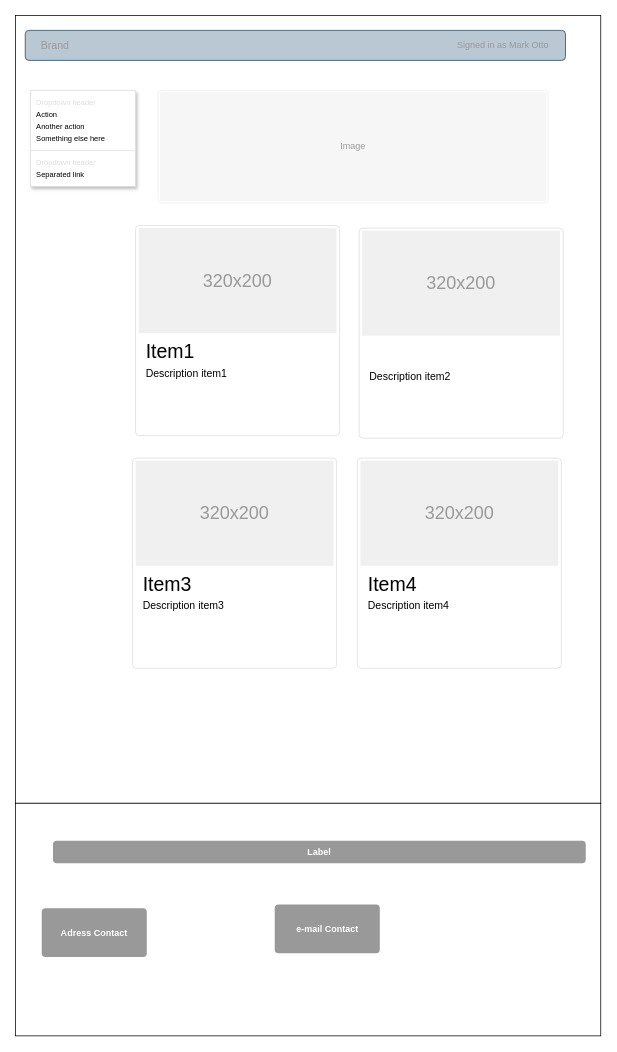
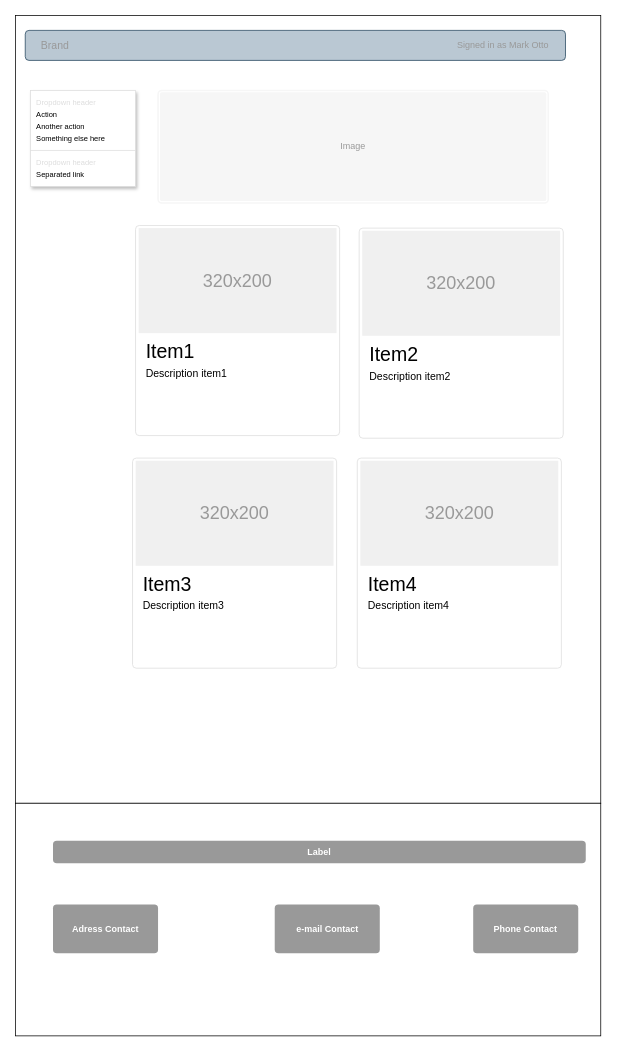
  <mxCell id="0" />
  <mxCell id="1" parent="0" />
  <mxCell id="2" value="" style="rounded=0;whiteSpace=wrap;html=1;" vertex="1" parent="1"><mxGeometry x="20" y="20" width="780" height="1050" as="geometry" /></mxCell>
  <mxCell id="3" value="" style="html=1;shadow=0;dashed=0;shape=mxgraph.bootstrap.rrect;rSize=5;fillColor=#bac8d3;strokeColor=#23445d;" vertex="1" parent="1"><mxGeometry x="33" y="40" width="720" height="40" as="geometry" /></mxCell>
  <mxCell id="4" value="Brand" style="html=1;shadow=0;dashed=0;shape=mxgraph.bootstrap.anchor;fontColor=#999999;fontSize=14;whiteSpace=wrap;resizeHeight=1;" vertex="1" parent="3"><mxGeometry width="80" height="40" relative="1" as="geometry" /></mxCell>
  <mxCell id="5" value="Signed in as Mark Otto" style="html=1;shadow=0;dashed=0;shape=mxgraph.bootstrap.anchor;fontColor=#999999;align=right;spacingRight=20;whiteSpace=wrap;resizeHeight=1;" vertex="1" parent="3"><mxGeometry x="1" width="160" height="40" relative="1" as="geometry"><mxPoint x="-160" as="offset" /></mxGeometry></mxCell>
  <mxCell id="6" value="" style="html=1;shadow=0;dashed=0;shape=mxgraph.bootstrap.rect;fillColor=#ffffff;strokeColor=#dddddd;shadow=1;whiteSpace=wrap;" vertex="1" parent="1"><mxGeometry x="40" y="120" width="140" height="128" as="geometry" /></mxCell>
  <mxCell id="7" value="Dropdown header" style="html=1;shadow=0;dashed=0;shape=mxgraph.bootstrap.rect;strokeColor=none;spacingLeft=6;align=left;fillColor=none;perimeter=none;fontColor=#dddddd;fontSize=10;whiteSpace=wrap;resizeWidth=1;" vertex="1" parent="6"><mxGeometry width="140" height="16" relative="1" as="geometry"><mxPoint y="8" as="offset" /></mxGeometry></mxCell>
  <mxCell id="8" value="Action" style="html=1;shadow=0;dashed=0;shape=mxgraph.bootstrap.rect;strokeColor=none;spacingLeft=6;align=left;fillColor=none;perimeter=none;fontSize=10;whiteSpace=wrap;resizeWidth=1;" vertex="1" parent="6"><mxGeometry width="140" height="16" relative="1" as="geometry"><mxPoint y="24" as="offset" /></mxGeometry></mxCell>
  <mxCell id="9" value="Another action" style="html=1;shadow=0;dashed=0;shape=mxgraph.bootstrap.rect;strokeColor=none;spacingLeft=6;align=left;fillColor=none;perimeter=none;fontSize=10;whiteSpace=wrap;resizeWidth=1;" vertex="1" parent="6"><mxGeometry width="140" height="16" relative="1" as="geometry"><mxPoint y="40" as="offset" /></mxGeometry></mxCell>
  <mxCell id="10" value="Something else here" style="html=1;shadow=0;dashed=0;shape=mxgraph.bootstrap.rect;strokeColor=none;spacingLeft=6;align=left;fillColor=none;perimeter=none;fontSize=10;whiteSpace=wrap;resizeWidth=1;" vertex="1" parent="6"><mxGeometry width="140" height="16" relative="1" as="geometry"><mxPoint y="56" as="offset" /></mxGeometry></mxCell>
  <mxCell id="11" value="" style="shape=line;strokeColor=#dddddd;perimeter=none;resizeWidth=1;" vertex="1" parent="6"><mxGeometry width="140" height="16" relative="1" as="geometry"><mxPoint y="72" as="offset" /></mxGeometry></mxCell>
  <mxCell id="12" value="Dropdown header" style="html=1;shadow=0;dashed=0;shape=mxgraph.bootstrap.rect;strokeColor=none;spacingLeft=6;align=left;fillColor=none;perimeter=none;fontColor=#dddddd;fontSize=10;whiteSpace=wrap;resizeWidth=1;" vertex="1" parent="6"><mxGeometry width="140" height="16" relative="1" as="geometry"><mxPoint y="88" as="offset" /></mxGeometry></mxCell>
  <mxCell id="13" value="Separated link" style="html=1;shadow=0;dashed=0;shape=mxgraph.bootstrap.rect;strokeColor=none;spacingLeft=6;align=left;fillColor=none;perimeter=none;fontSize=10;whiteSpace=wrap;resizeWidth=1;" vertex="1" parent="6"><mxGeometry width="140" height="16" relative="1" as="geometry"><mxPoint y="104" as="offset" /></mxGeometry></mxCell>
  <mxCell id="14" value="Image" style="html=1;shadow=0;dashed=0;shape=mxgraph.bootstrap.image;align=center;rSize=5;strokeColor=#f6f6f6;fillColor=#f6f6f6;fontColor=#999999;strokeWidth=2;whiteSpace=wrap;" vertex="1" parent="1"><mxGeometry x="210" y="120" width="520" height="150" as="geometry" /></mxCell>
  <mxCell id="15" value="" style="html=1;shadow=0;dashed=0;shape=mxgraph.bootstrap.rrect;fillColor=#ffffff;rSize=5;strokeColor=#dddddd;" vertex="1" parent="1"><mxGeometry x="180" y="300" width="272" height="280" as="geometry" /></mxCell>
  <mxCell id="16" value="320x200" style="shape=rect;fontSize=24;fillColor=#f0f0f0;strokeColor=none;fontColor=#999999;whiteSpace=wrap;" vertex="1" parent="15"><mxGeometry x="4.121" y="3.5" width="263.758" height="140" as="geometry" /></mxCell>
  <mxCell id="17" value="Item1" style="html=1;shadow=0;dashed=0;shape=mxgraph.bootstrap.anchor;fontSize=26;align=left;whiteSpace=wrap;" vertex="1" parent="15"><mxGeometry x="12.364" y="154" width="247.273" height="28" as="geometry" /></mxCell>
  <mxCell id="18" value="Description item1" style="html=1;shadow=0;dashed=0;shape=mxgraph.bootstrap.anchor;strokeColor=#dddddd;whiteSpace=wrap;align=left;verticalAlign=top;fontSize=14;whiteSpace=wrap;" vertex="1" parent="15"><mxGeometry x="12.364" y="182" width="247.273" height="56" as="geometry" /></mxCell>
  <mxCell id="19" value="" style="html=1;shadow=0;dashed=0;shape=mxgraph.bootstrap.rrect;fillColor=#ffffff;rSize=5;strokeColor=#dddddd;" vertex="1" parent="1"><mxGeometry x="478" y="303.5" width="272" height="280" as="geometry" /></mxCell>
  <mxCell id="20" value="320x200" style="shape=rect;fontSize=24;fillColor=#f0f0f0;strokeColor=none;fontColor=#999999;whiteSpace=wrap;" vertex="1" parent="19"><mxGeometry x="4.121" y="3.5" width="263.758" height="140" as="geometry" /></mxCell>
+ <mxCell id="21" value="Item2" style="html=1;shadow=0;dashed=0;shape=mxgraph.bootstrap.anchor;fontSize=26;align=left;whiteSpace=wrap;" vertex="1" parent="19"><mxGeometry x="12.364" y="154" width="247.273" height="28" as="geometry" /></mxCell>
  <mxCell id="22" value="Description item2" style="html=1;shadow=0;dashed=0;shape=mxgraph.bootstrap.anchor;strokeColor=#dddddd;whiteSpace=wrap;align=left;verticalAlign=top;fontSize=14;whiteSpace=wrap;" vertex="1" parent="19"><mxGeometry x="12.364" y="182" width="247.273" height="56" as="geometry" /></mxCell>
  <mxCell id="23" value="" style="html=1;shadow=0;dashed=0;shape=mxgraph.bootstrap.rrect;fillColor=#ffffff;rSize=5;strokeColor=#dddddd;" vertex="1" parent="1"><mxGeometry x="475.5" y="610" width="272" height="280" as="geometry" /></mxCell>
  <mxCell id="24" value="320x200" style="shape=rect;fontSize=24;fillColor=#f0f0f0;strokeColor=none;fontColor=#999999;whiteSpace=wrap;" vertex="1" parent="23"><mxGeometry x="4.121" y="3.5" width="263.758" height="140" as="geometry" /></mxCell>
  <mxCell id="25" value="Item4" style="html=1;shadow=0;dashed=0;shape=mxgraph.bootstrap.anchor;fontSize=26;align=left;whiteSpace=wrap;" vertex="1" parent="23"><mxGeometry x="12.364" y="154" width="247.273" height="28" as="geometry" /></mxCell>
  <mxCell id="26" value="Description item4" style="html=1;shadow=0;dashed=0;shape=mxgraph.bootstrap.anchor;strokeColor=#dddddd;whiteSpace=wrap;align=left;verticalAlign=top;fontSize=14;whiteSpace=wrap;" vertex="1" parent="23"><mxGeometry x="12.364" y="182" width="247.273" height="56" as="geometry" /></mxCell>
  <mxCell id="27" value="" style="html=1;shadow=0;dashed=0;shape=mxgraph.bootstrap.rrect;fillColor=#ffffff;rSize=5;strokeColor=#dddddd;" vertex="1" parent="1"><mxGeometry x="176" y="610" width="272" height="280" as="geometry" /></mxCell>
  <mxCell id="28" value="320x200" style="shape=rect;fontSize=24;fillColor=#f0f0f0;strokeColor=none;fontColor=#999999;whiteSpace=wrap;" vertex="1" parent="27"><mxGeometry x="4.121" y="3.5" width="263.758" height="140" as="geometry" /></mxCell>
  <mxCell id="29" value="Item3" style="html=1;shadow=0;dashed=0;shape=mxgraph.bootstrap.anchor;fontSize=26;align=left;whiteSpace=wrap;" vertex="1" parent="27"><mxGeometry x="12.364" y="154" width="247.273" height="28" as="geometry" /></mxCell>
  <mxCell id="30" value="Description item3" style="html=1;shadow=0;dashed=0;shape=mxgraph.bootstrap.anchor;strokeColor=#dddddd;whiteSpace=wrap;align=left;verticalAlign=top;fontSize=14;whiteSpace=wrap;" vertex="1" parent="27"><mxGeometry x="12.364" y="182" width="247.273" height="56" as="geometry" /></mxCell>
  <mxCell id="31" value="" style="rounded=0;whiteSpace=wrap;html=1;" vertex="1" parent="1"><mxGeometry x="20" y="1070" width="780" height="310" as="geometry" /></mxCell>
  <mxCell id="32" value="Label" style="html=1;shadow=0;dashed=0;shape=mxgraph.bootstrap.rrect;align=center;rSize=5;strokeColor=none;fillColor=#999999;fontColor=#ffffff;fontStyle=1;whiteSpace=wrap;" vertex="1" parent="1"><mxGeometry x="70" y="1120" width="710" height="30" as="geometry" /></mxCell>
- <mxCell id="33" value="Adress Contact" style="html=1;shadow=0;dashed=0;shape=mxgraph.bootstrap.rrect;align=center;rSize=5;strokeColor=none;fillColor=#999999;fontColor=#ffffff;fontStyle=1;whiteSpace=wrap;" vertex="1" parent="1"><mxGeometry x="55" y="1210" width="140" height="65" as="geometry" /></mxCell>
+ <mxCell id="33" value="Adress Contact" style="html=1;shadow=0;dashed=0;shape=mxgraph.bootstrap.rrect;align=center;rSize=5;strokeColor=none;fillColor=#999999;fontColor=#ffffff;fontStyle=1;whiteSpace=wrap;" vertex="1" parent="1"><mxGeometry x="70" y="1205" width="140" height="65" as="geometry" /></mxCell>
  <mxCell id="34" value="e-mail Contact" style="html=1;shadow=0;dashed=0;shape=mxgraph.bootstrap.rrect;align=center;rSize=5;strokeColor=none;fillColor=#999999;fontColor=#ffffff;fontStyle=1;whiteSpace=wrap;" vertex="1" parent="1"><mxGeometry x="365.5" y="1205" width="140" height="65" as="geometry" /></mxCell>
+ <mxCell id="35" value="Phone Contact" style="html=1;shadow=0;dashed=0;shape=mxgraph.bootstrap.rrect;align=center;rSize=5;strokeColor=none;fillColor=#999999;fontColor=#ffffff;fontStyle=1;whiteSpace=wrap;" vertex="1" parent="1"><mxGeometry x="630" y="1205" width="140" height="65" as="geometry" /></mxCell>
